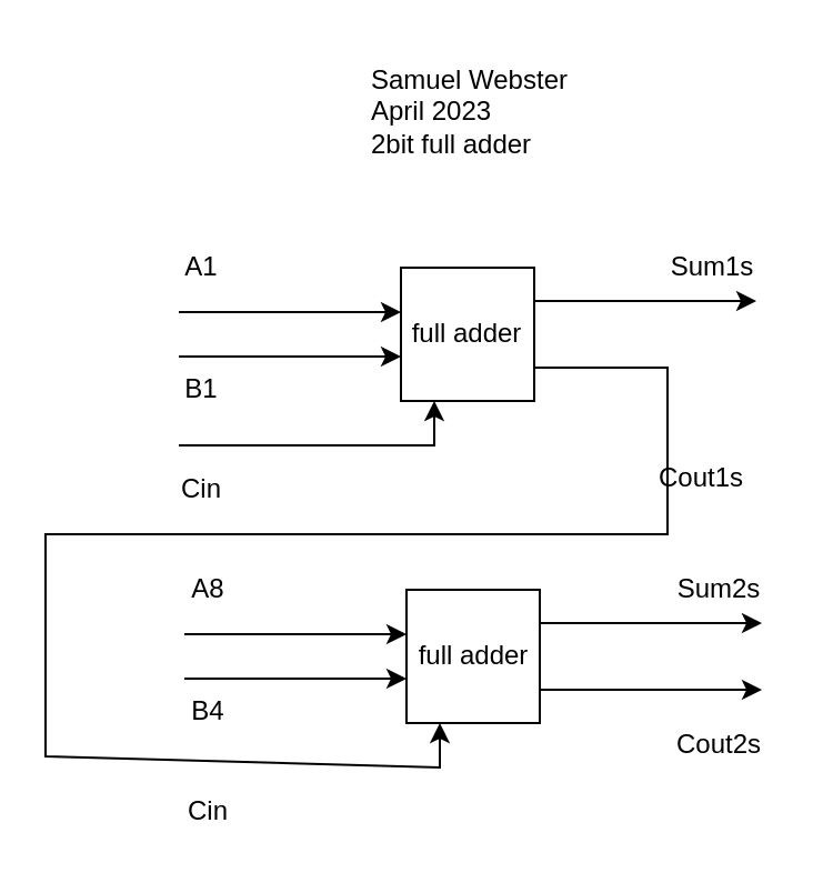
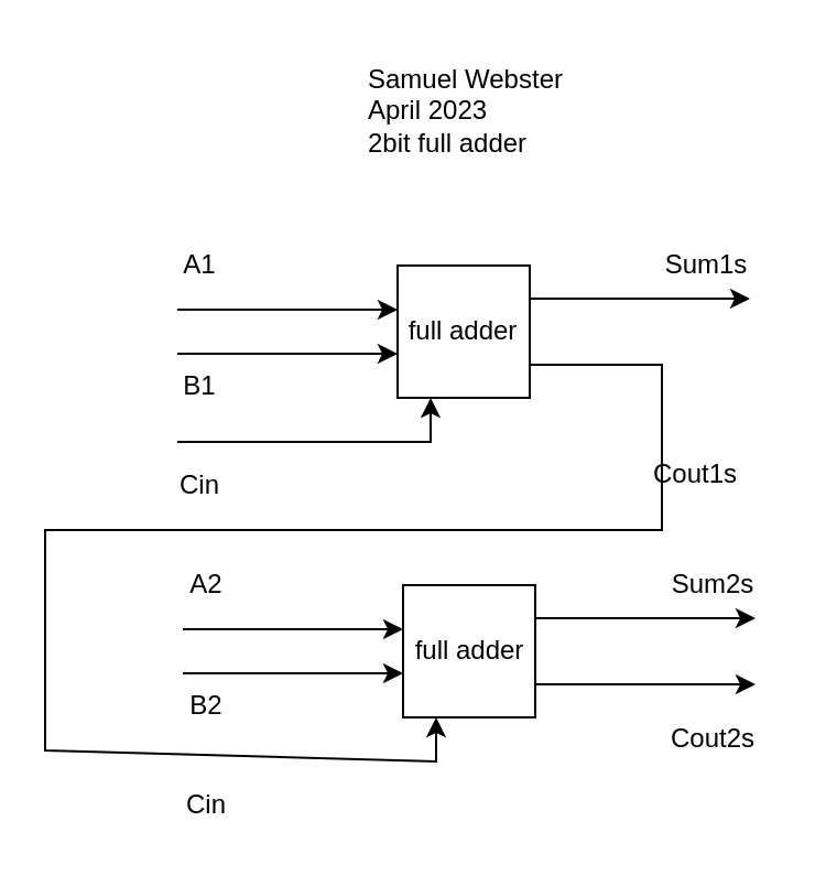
  <mxCell id="0" />
  <mxCell id="1" parent="0" />
  <mxCell id="2" style="edgeStyle=none;html=1;exitX=1;exitY=0.25;exitDx=0;exitDy=0;" edge="1" parent="1" source="3"><mxGeometry relative="1" as="geometry"><mxPoint x="340" y="135" as="targetPoint" /></mxGeometry></mxCell>
  <mxCell id="3" value="full adder" style="rounded=0;whiteSpace=wrap;html=1;" vertex="1" parent="1"><mxGeometry x="180" y="120" width="60" height="60" as="geometry" /></mxCell>
  <mxCell id="4" style="edgeStyle=none;html=1;exitX=1;exitY=0.75;exitDx=0;exitDy=0;" edge="1" parent="1"><mxGeometry relative="1" as="geometry"><mxPoint x="180" y="140" as="targetPoint" /><mxPoint x="80" y="140" as="sourcePoint" /></mxGeometry></mxCell>
  <mxCell id="5" style="edgeStyle=none;html=1;exitX=1;exitY=0.75;exitDx=0;exitDy=0;" edge="1" parent="1"><mxGeometry relative="1" as="geometry"><mxPoint x="180" y="160" as="targetPoint" /><mxPoint x="80" y="160" as="sourcePoint" /></mxGeometry></mxCell>
  <mxCell id="6" style="edgeStyle=none;html=1;exitX=1;exitY=0.75;exitDx=0;exitDy=0;entryX=0.25;entryY=1;entryDx=0;entryDy=0;rounded=0;" edge="1" parent="1" target="3"><mxGeometry relative="1" as="geometry"><mxPoint x="180" y="200" as="targetPoint" /><mxPoint x="80" y="200" as="sourcePoint" /><Array as="points"><mxPoint x="195" y="200" /></Array></mxGeometry></mxCell>
  <mxCell id="7" value="Cin" style="text;html=1;align=center;verticalAlign=middle;resizable=0;points=[];autosize=1;strokeColor=none;fillColor=none;" vertex="1" parent="1"><mxGeometry x="70" y="205" width="40" height="30" as="geometry" /></mxCell>
  <mxCell id="8" value="A1" style="text;html=1;align=center;verticalAlign=middle;resizable=0;points=[];autosize=1;strokeColor=none;fillColor=none;" vertex="1" parent="1"><mxGeometry x="70" y="105" width="40" height="30" as="geometry" /></mxCell>
  <mxCell id="9" value="B1" style="text;html=1;align=center;verticalAlign=middle;resizable=0;points=[];autosize=1;strokeColor=none;fillColor=none;" vertex="1" parent="1"><mxGeometry x="70" y="160" width="40" height="30" as="geometry" /></mxCell>
  <mxCell id="10" value="Sum1s" style="text;html=1;align=center;verticalAlign=middle;resizable=0;points=[];autosize=1;strokeColor=none;fillColor=none;" vertex="1" parent="1"><mxGeometry x="290" y="105" width="60" height="30" as="geometry" /></mxCell>
  <mxCell id="11" value="Cout1s" style="text;html=1;align=center;verticalAlign=middle;resizable=0;points=[];autosize=1;strokeColor=none;fillColor=none;" vertex="1" parent="1"><mxGeometry x="285" y="200" width="60" height="30" as="geometry" /></mxCell>
  <mxCell id="12" style="edgeStyle=none;html=1;exitX=1;exitY=0.25;exitDx=0;exitDy=0;" edge="1" parent="1" source="14"><mxGeometry relative="1" as="geometry"><mxPoint x="342.5" y="280" as="targetPoint" /></mxGeometry></mxCell>
  <mxCell id="13" style="edgeStyle=none;html=1;exitX=1;exitY=0.75;exitDx=0;exitDy=0;" edge="1" parent="1" source="14"><mxGeometry relative="1" as="geometry"><mxPoint x="342.5" y="310" as="targetPoint" /></mxGeometry></mxCell>
  <mxCell id="14" value="full adder" style="rounded=0;whiteSpace=wrap;html=1;" vertex="1" parent="1"><mxGeometry x="182.5" y="265" width="60" height="60" as="geometry" /></mxCell>
  <mxCell id="15" style="edgeStyle=none;html=1;exitX=1;exitY=0.75;exitDx=0;exitDy=0;" edge="1" parent="1"><mxGeometry relative="1" as="geometry"><mxPoint x="182.5" y="285" as="targetPoint" /><mxPoint x="82.5" y="285" as="sourcePoint" /></mxGeometry></mxCell>
  <mxCell id="16" style="edgeStyle=none;html=1;exitX=1;exitY=0.75;exitDx=0;exitDy=0;" edge="1" parent="1"><mxGeometry relative="1" as="geometry"><mxPoint x="182.5" y="305" as="targetPoint" /><mxPoint x="82.5" y="305" as="sourcePoint" /></mxGeometry></mxCell>
  <mxCell id="17" style="edgeStyle=none;html=1;exitX=1;exitY=0.75;exitDx=0;exitDy=0;entryX=0.25;entryY=1;entryDx=0;entryDy=0;rounded=0;" edge="1" parent="1" target="14" source="3"><mxGeometry relative="1" as="geometry"><mxPoint x="182.5" y="345" as="targetPoint" /><mxPoint x="82.5" y="345" as="sourcePoint" /><Array as="points"><mxPoint x="300" y="165" /><mxPoint x="300" y="240" /><mxPoint x="20" y="240" /><mxPoint x="20" y="340" /><mxPoint x="197.5" y="345" /></Array></mxGeometry></mxCell>
  <mxCell id="18" value="Cin" style="text;html=1;align=center;verticalAlign=middle;resizable=0;points=[];autosize=1;strokeColor=none;fillColor=none;" vertex="1" parent="1"><mxGeometry x="72.5" y="350" width="40" height="30" as="geometry" /></mxCell>
- <mxCell id="19" value="A8" style="text;html=1;align=center;verticalAlign=middle;resizable=0;points=[];autosize=1;strokeColor=none;fillColor=none;" vertex="1" parent="1"><mxGeometry x="72.5" y="250" width="40" height="30" as="geometry" /></mxCell>
- <mxCell id="20" value="B4" style="text;html=1;align=center;verticalAlign=middle;resizable=0;points=[];autosize=1;strokeColor=none;fillColor=none;" vertex="1" parent="1"><mxGeometry x="72.5" y="305" width="40" height="30" as="geometry" /></mxCell>
+ <mxCell id="19" value="A2" style="text;html=1;align=center;verticalAlign=middle;resizable=0;points=[];autosize=1;strokeColor=none;fillColor=none;" vertex="1" parent="1"><mxGeometry x="72.5" y="250" width="40" height="30" as="geometry" /></mxCell>
+ <mxCell id="20" value="B2" style="text;html=1;align=center;verticalAlign=middle;resizable=0;points=[];autosize=1;strokeColor=none;fillColor=none;" vertex="1" parent="1"><mxGeometry x="72.5" y="305" width="40" height="30" as="geometry" /></mxCell>
  <mxCell id="21" value="Sum2s" style="text;html=1;align=center;verticalAlign=middle;resizable=0;points=[];autosize=1;strokeColor=none;fillColor=none;" vertex="1" parent="1"><mxGeometry x="292.5" y="250" width="60" height="30" as="geometry" /></mxCell>
  <mxCell id="22" value="Cout2s" style="text;html=1;align=center;verticalAlign=middle;resizable=0;points=[];autosize=1;strokeColor=none;fillColor=none;" vertex="1" parent="1"><mxGeometry x="292.5" y="320" width="60" height="30" as="geometry" /></mxCell>
  <mxCell id="23" value="Samuel Webster&lt;br&gt;April 2023&lt;br&gt;2bit full adder" style="text;html=1;align=left;verticalAlign=middle;resizable=0;points=[];autosize=1;strokeColor=none;fillColor=none;" vertex="1" parent="1"><mxGeometry x="165" y="20" width="110" height="60" as="geometry" /></mxCell>
